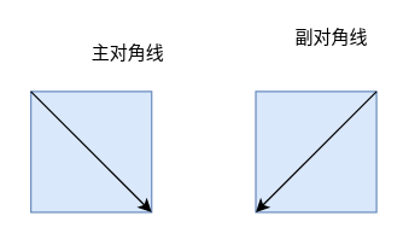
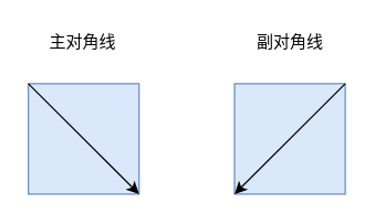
  <mxCell id="0" />
  <mxCell id="1" parent="0" />
  <mxCell id="2" value="" style="rounded=0;whiteSpace=wrap;html=1;fillColor=#dae8fc;strokeColor=#6c8ebf;" vertex="1" parent="1"><mxGeometry x="20" y="60" width="80" height="80" as="geometry" /></mxCell>
- <mxCell id="3" value="主对角线" style="text;html=1;align=center;verticalAlign=middle;resizable=0;points=[];autosize=1;strokeColor=none;" vertex="1" parent="1"><mxGeometry x="54" y="25" width="60" height="20" as="geometry" /></mxCell>
- <mxCell id="4" value="副对角线" style="text;html=1;align=center;verticalAlign=middle;resizable=0;points=[];autosize=1;strokeColor=none;" vertex="1" parent="1"><mxGeometry x="189" y="15" width="60" height="20" as="geometry" /></mxCell>
+ <mxCell id="3" value="主对角线" style="text;html=1;align=center;verticalAlign=middle;resizable=0;points=[];autosize=1;strokeColor=none;" vertex="1" parent="1"><mxGeometry x="29" y="20" width="60" height="20" as="geometry" /></mxCell>
+ <mxCell id="4" value="副对角线" style="text;html=1;align=center;verticalAlign=middle;resizable=0;points=[];autosize=1;strokeColor=none;" vertex="1" parent="1"><mxGeometry x="179" y="20" width="60" height="20" as="geometry" /></mxCell>
  <mxCell id="5" style="edgeStyle=none;rounded=0;orthogonalLoop=1;jettySize=auto;html=1;exitX=0;exitY=0;exitDx=0;exitDy=0;" edge="1" parent="1" source="2" target="2"><mxGeometry relative="1" as="geometry" /></mxCell>
  <mxCell id="6" style="edgeStyle=none;rounded=0;orthogonalLoop=1;jettySize=auto;html=1;exitX=0;exitY=0;exitDx=0;exitDy=0;" edge="1" parent="1" source="2" target="2"><mxGeometry relative="1" as="geometry" /></mxCell>
  <mxCell id="7" style="edgeStyle=none;rounded=0;orthogonalLoop=1;jettySize=auto;html=1;exitX=0;exitY=0;exitDx=0;exitDy=0;entryX=1;entryY=1;entryDx=0;entryDy=0;" edge="1" parent="1" source="2" target="2"><mxGeometry relative="1" as="geometry" /></mxCell>
  <mxCell id="8" value="" style="rounded=0;whiteSpace=wrap;html=1;fillColor=#dae8fc;strokeColor=#6c8ebf;" vertex="1" parent="1"><mxGeometry x="169" y="60" width="80" height="80" as="geometry" /></mxCell>
  <mxCell id="9" style="edgeStyle=none;rounded=0;orthogonalLoop=1;jettySize=auto;html=1;exitX=0;exitY=0;exitDx=0;exitDy=0;" edge="1" parent="1" source="8" target="8"><mxGeometry relative="1" as="geometry" /></mxCell>
  <mxCell id="10" style="edgeStyle=none;rounded=0;orthogonalLoop=1;jettySize=auto;html=1;exitX=0;exitY=0;exitDx=0;exitDy=0;" edge="1" parent="1" source="8" target="8"><mxGeometry relative="1" as="geometry" /></mxCell>
  <mxCell id="11" style="edgeStyle=none;rounded=0;orthogonalLoop=1;jettySize=auto;html=1;exitX=1;exitY=0;exitDx=0;exitDy=0;entryX=0;entryY=1;entryDx=0;entryDy=0;" edge="1" parent="1" source="8" target="8"><mxGeometry relative="1" as="geometry" /></mxCell>
